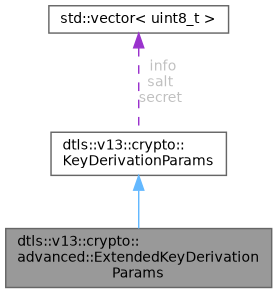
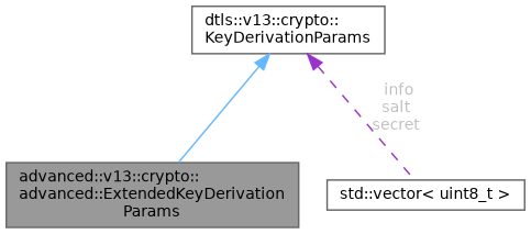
  digraph {
    node [color=gray40 fillcolor=white fontname=Helvetica fontsize=10 shape=box style=filled]
    edge [dir=back fontname=Helvetica fontsize=10 labelfontname=Helvetica labelfontsize=10]
-   n1 [fillcolor=grey60 fontcolor=black height=0.2 label="dtls::v13::crypto::\ladvanced::ExtendedKeyDerivation\lParams" width=0.4]
+   n1 [fillcolor=grey60 fontcolor=black height=0.2 label="advanced::v13::crypto::\ladvanced::ExtendedKeyDerivation\lParams" width=0.4]
    n2 [height=0.2 label="dtls::v13::crypto::\lKeyDerivationParams" width=0.4]
    n3 [height=0.2 label="std::vector\< uint8_t \>" width=0.4]
    n2 -> n1 [color=steelblue1 style=solid]
-   n3 -> n2 [color=darkorchid3 fontcolor=grey label=" info\nsalt\nsecret" style=dashed]
+   n2 -> n3 [color=darkorchid3 fontcolor=grey label=" info\nsalt\nsecret" style=dashed]
  }
